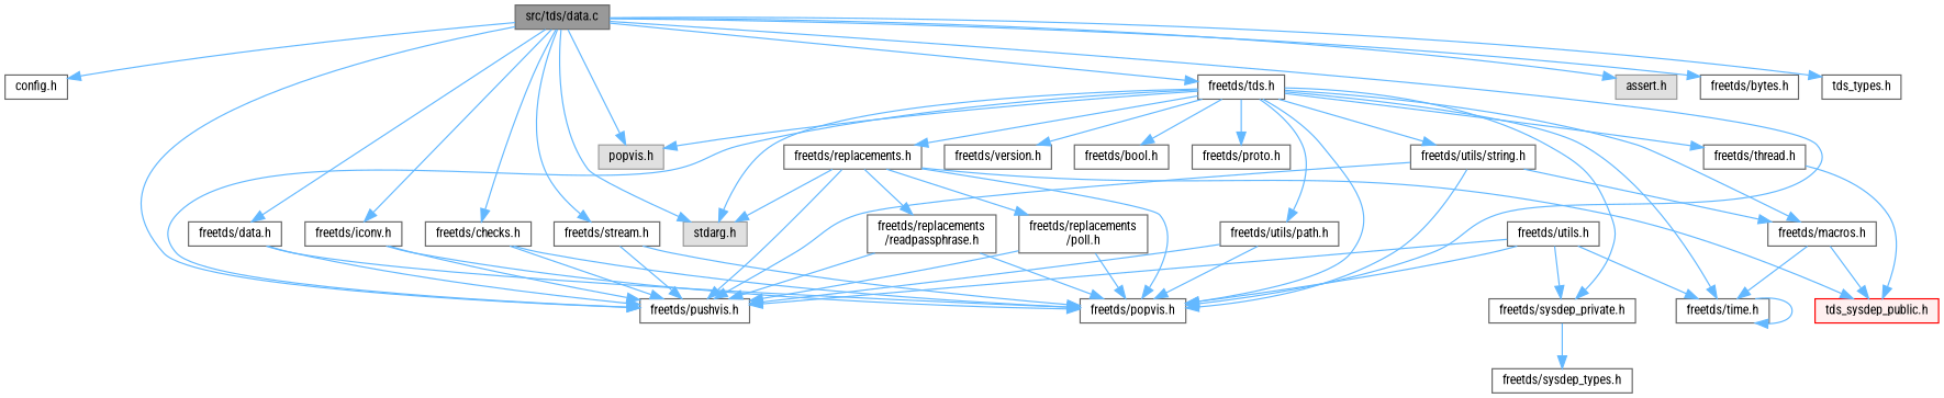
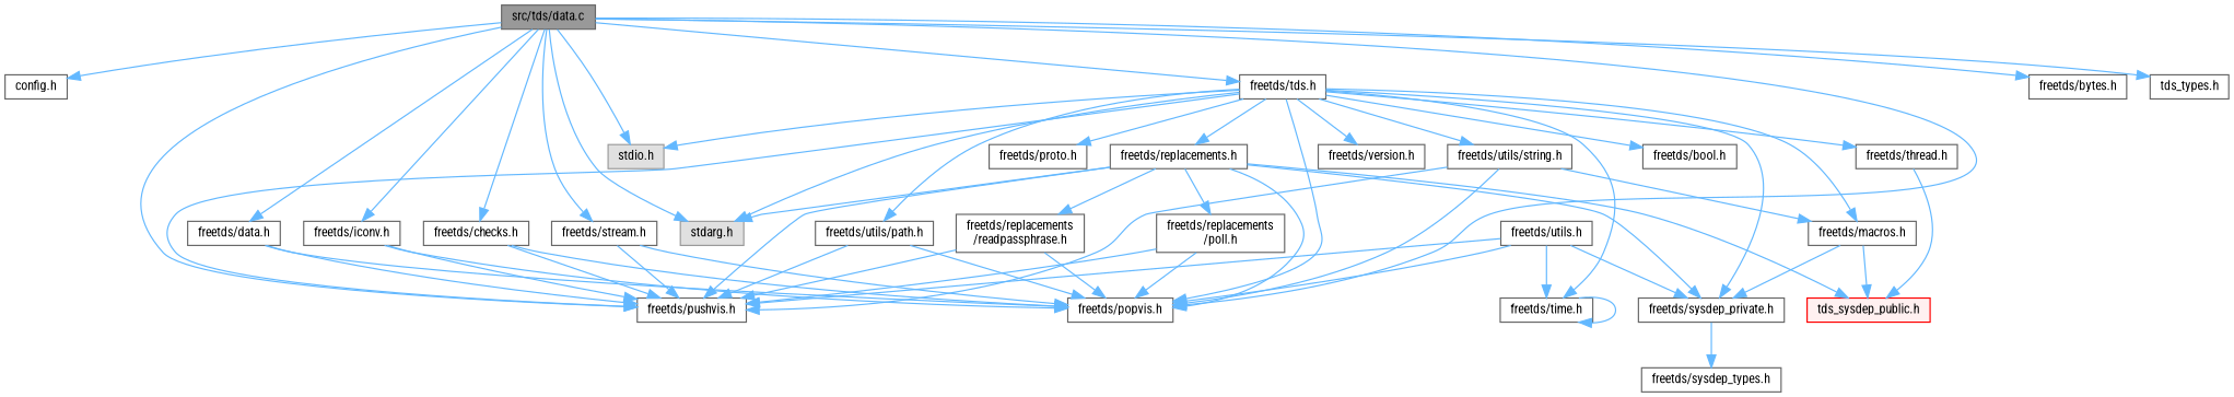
  digraph {
    fontname="Roboto Condensed"
    node [color=grey40 fillcolor=white fontname="Roboto Condensed" fontsize=10 shape=box style=filled]
    edge [color=steelblue1 fontname="Roboto Condensed" fontsize=10 labelfontname=Helvetica labelfontsize=10 style=solid]
    n1 [color=gray40 fillcolor=grey60 fontcolor=black height=0.2 label="src/tds/data.c" width=0.4]
    n2 [height=0.2 label="config.h" width=0.4]
    n3 [color=grey60 fillcolor="#E0E0E0" height=0.2 label="stdarg.h" width=0.4]
-   n4 [color=grey60 fillcolor="#E0E0E0" height=0.2 label="popvis.h" width=0.4]
-   n5 [color=grey60 fillcolor="#E0E0E0" height=0.2 label="assert.h" width=0.4]
+   n4 [color=grey60 fillcolor="#E0E0E0" height=0.2 label="stdio.h" width=0.4]
    n6 [height=0.2 label="freetds/pushvis.h" width=0.4]
    n7 [height=0.2 label="freetds/popvis.h" width=0.4]
    n8 [height=0.2 label="freetds/tds.h" width=0.4]
    n9 [height=0.2 label="freetds/bytes.h" width=0.4]
    n10 [height=0.2 label="freetds/iconv.h" width=0.4]
    n11 [height=0.2 label="freetds/checks.h" width=0.4]
    n12 [height=0.2 label="freetds/stream.h" width=0.4]
    n13 [height=0.2 label="freetds/data.h" width=0.4]
    n14 [height=0.2 label="tds_types.h" width=0.4]
    n15 [height=0.2 label="freetds/utils.h" width=0.4]
    n16 [height=0.2 label="freetds/time.h" width=0.4]
    n17 [height=0.2 label="freetds/sysdep_private.h" width=0.4]
    n18 [height=0.2 label="freetds/version.h" width=0.4]
    n19 [height=0.2 label="freetds/thread.h" width=0.4]
    n20 [height=0.2 label="freetds/bool.h" width=0.4]
    n21 [height=0.2 label="freetds/macros.h" width=0.4]
    n22 [height=0.2 label="freetds/utils/string.h" width=0.4]
    n23 [height=0.2 label="freetds/utils/path.h" width=0.4]
    n24 [height=0.2 label="freetds/replacements.h" width=0.4]
    n25 [height=0.2 label="freetds/proto.h" width=0.4]
    n26 [height=0.2 label="freetds/sysdep_types.h" width=0.4]
    n27 [color=red fillcolor="#FFF0F0" height=0.2 label="tds_sysdep_public.h" width=0.4]
    n28 [height=0.2 label="freetds/replacements\l/readpassphrase.h" width=0.4]
    n29 [height=0.2 label="freetds/replacements\l/poll.h" width=0.4]
    n1 -> n2
    n1 -> n3
    n1 -> n4
-   n1 -> n5
    n1 -> n6
    n1 -> n7
    n1 -> n8
    n1 -> n9
    n1 -> n10
    n1 -> n11
    n1 -> n12
    n1 -> n13
    n1 -> n14
    n8 -> n3
    n8 -> n4
    n8 -> n6
    n8 -> n7
    n8 -> n16
    n8 -> n17
    n8 -> n18
    n8 -> n19
    n8 -> n20
    n8 -> n21
    n8 -> n22
    n8 -> n23
    n8 -> n24
    n8 -> n25
    n10 -> n6
    n10 -> n7
    n11 -> n6
    n11 -> n7
    n12 -> n6
    n12 -> n7
    n13 -> n6
    n13 -> n7
    n15 -> n6
    n15 -> n7
    n15 -> n16
    n15 -> n17
    n16 -> n16
    n17 -> n26
    n19 -> n27
-   n21 -> n16
+   n21 -> n17
    n21 -> n27
    n22 -> n6
    n22 -> n7
    n22 -> n21
    n23 -> n6
    n23 -> n7
    n24 -> n3
    n24 -> n6
    n24 -> n7
+   n24 -> n17
    n24 -> n27
    n24 -> n28
    n24 -> n29
    n28 -> n6
    n28 -> n7
    n29 -> n6
    n29 -> n7
  }
